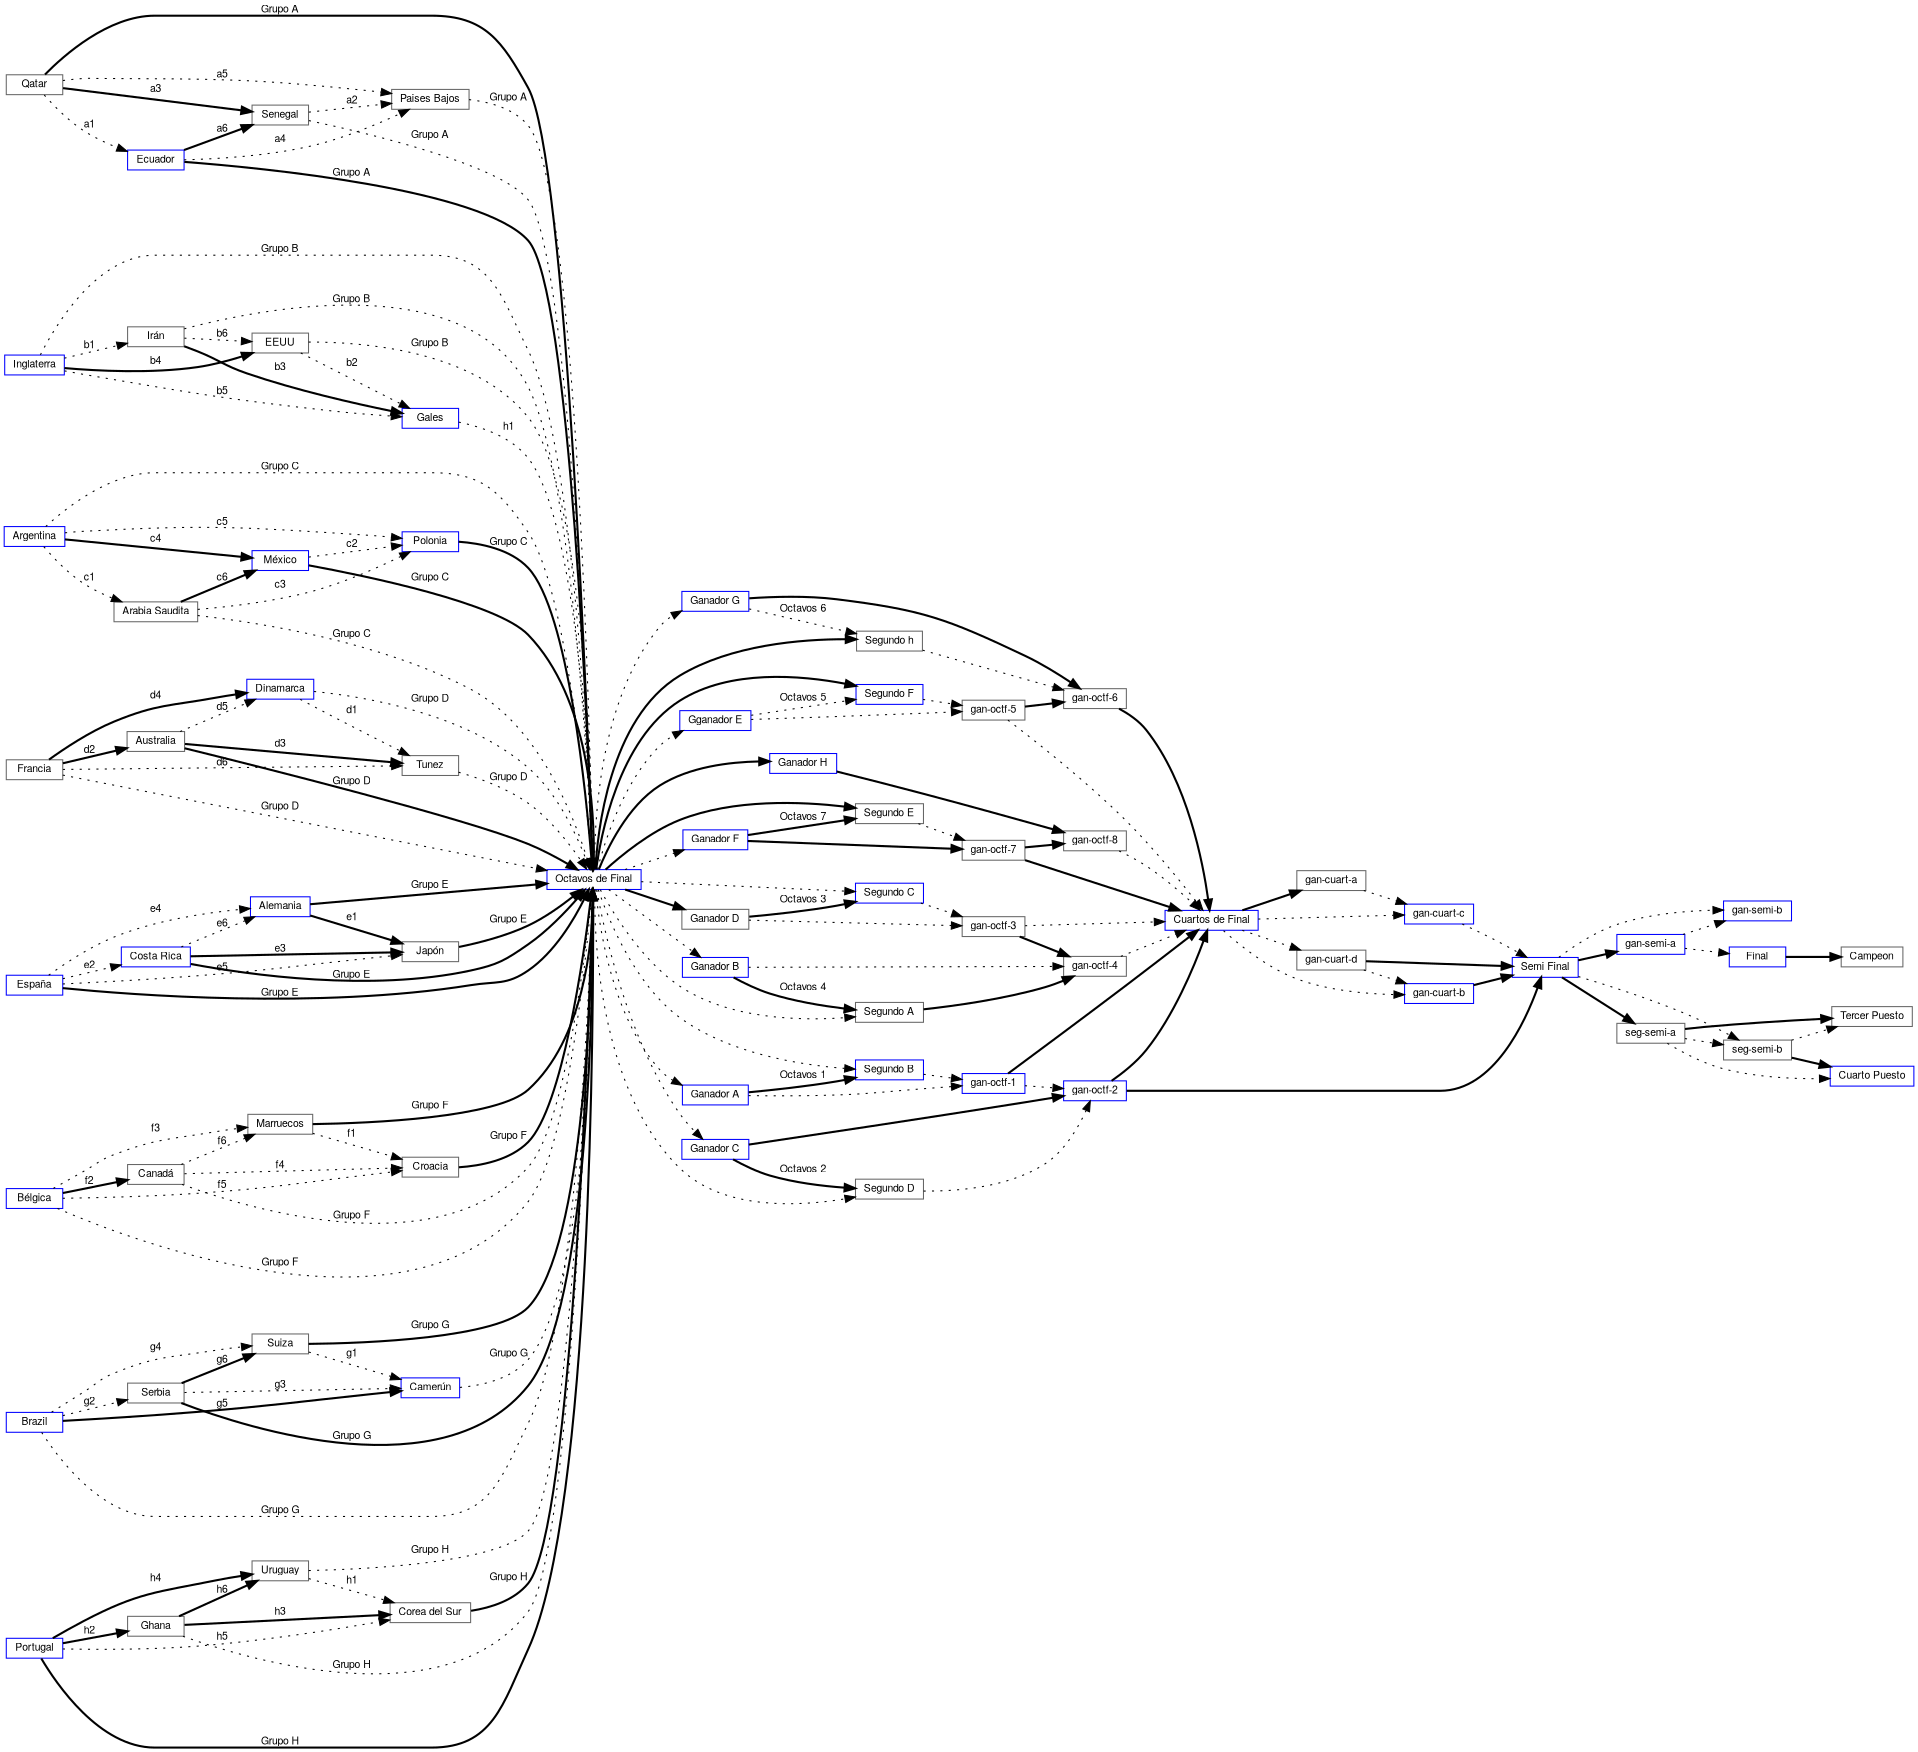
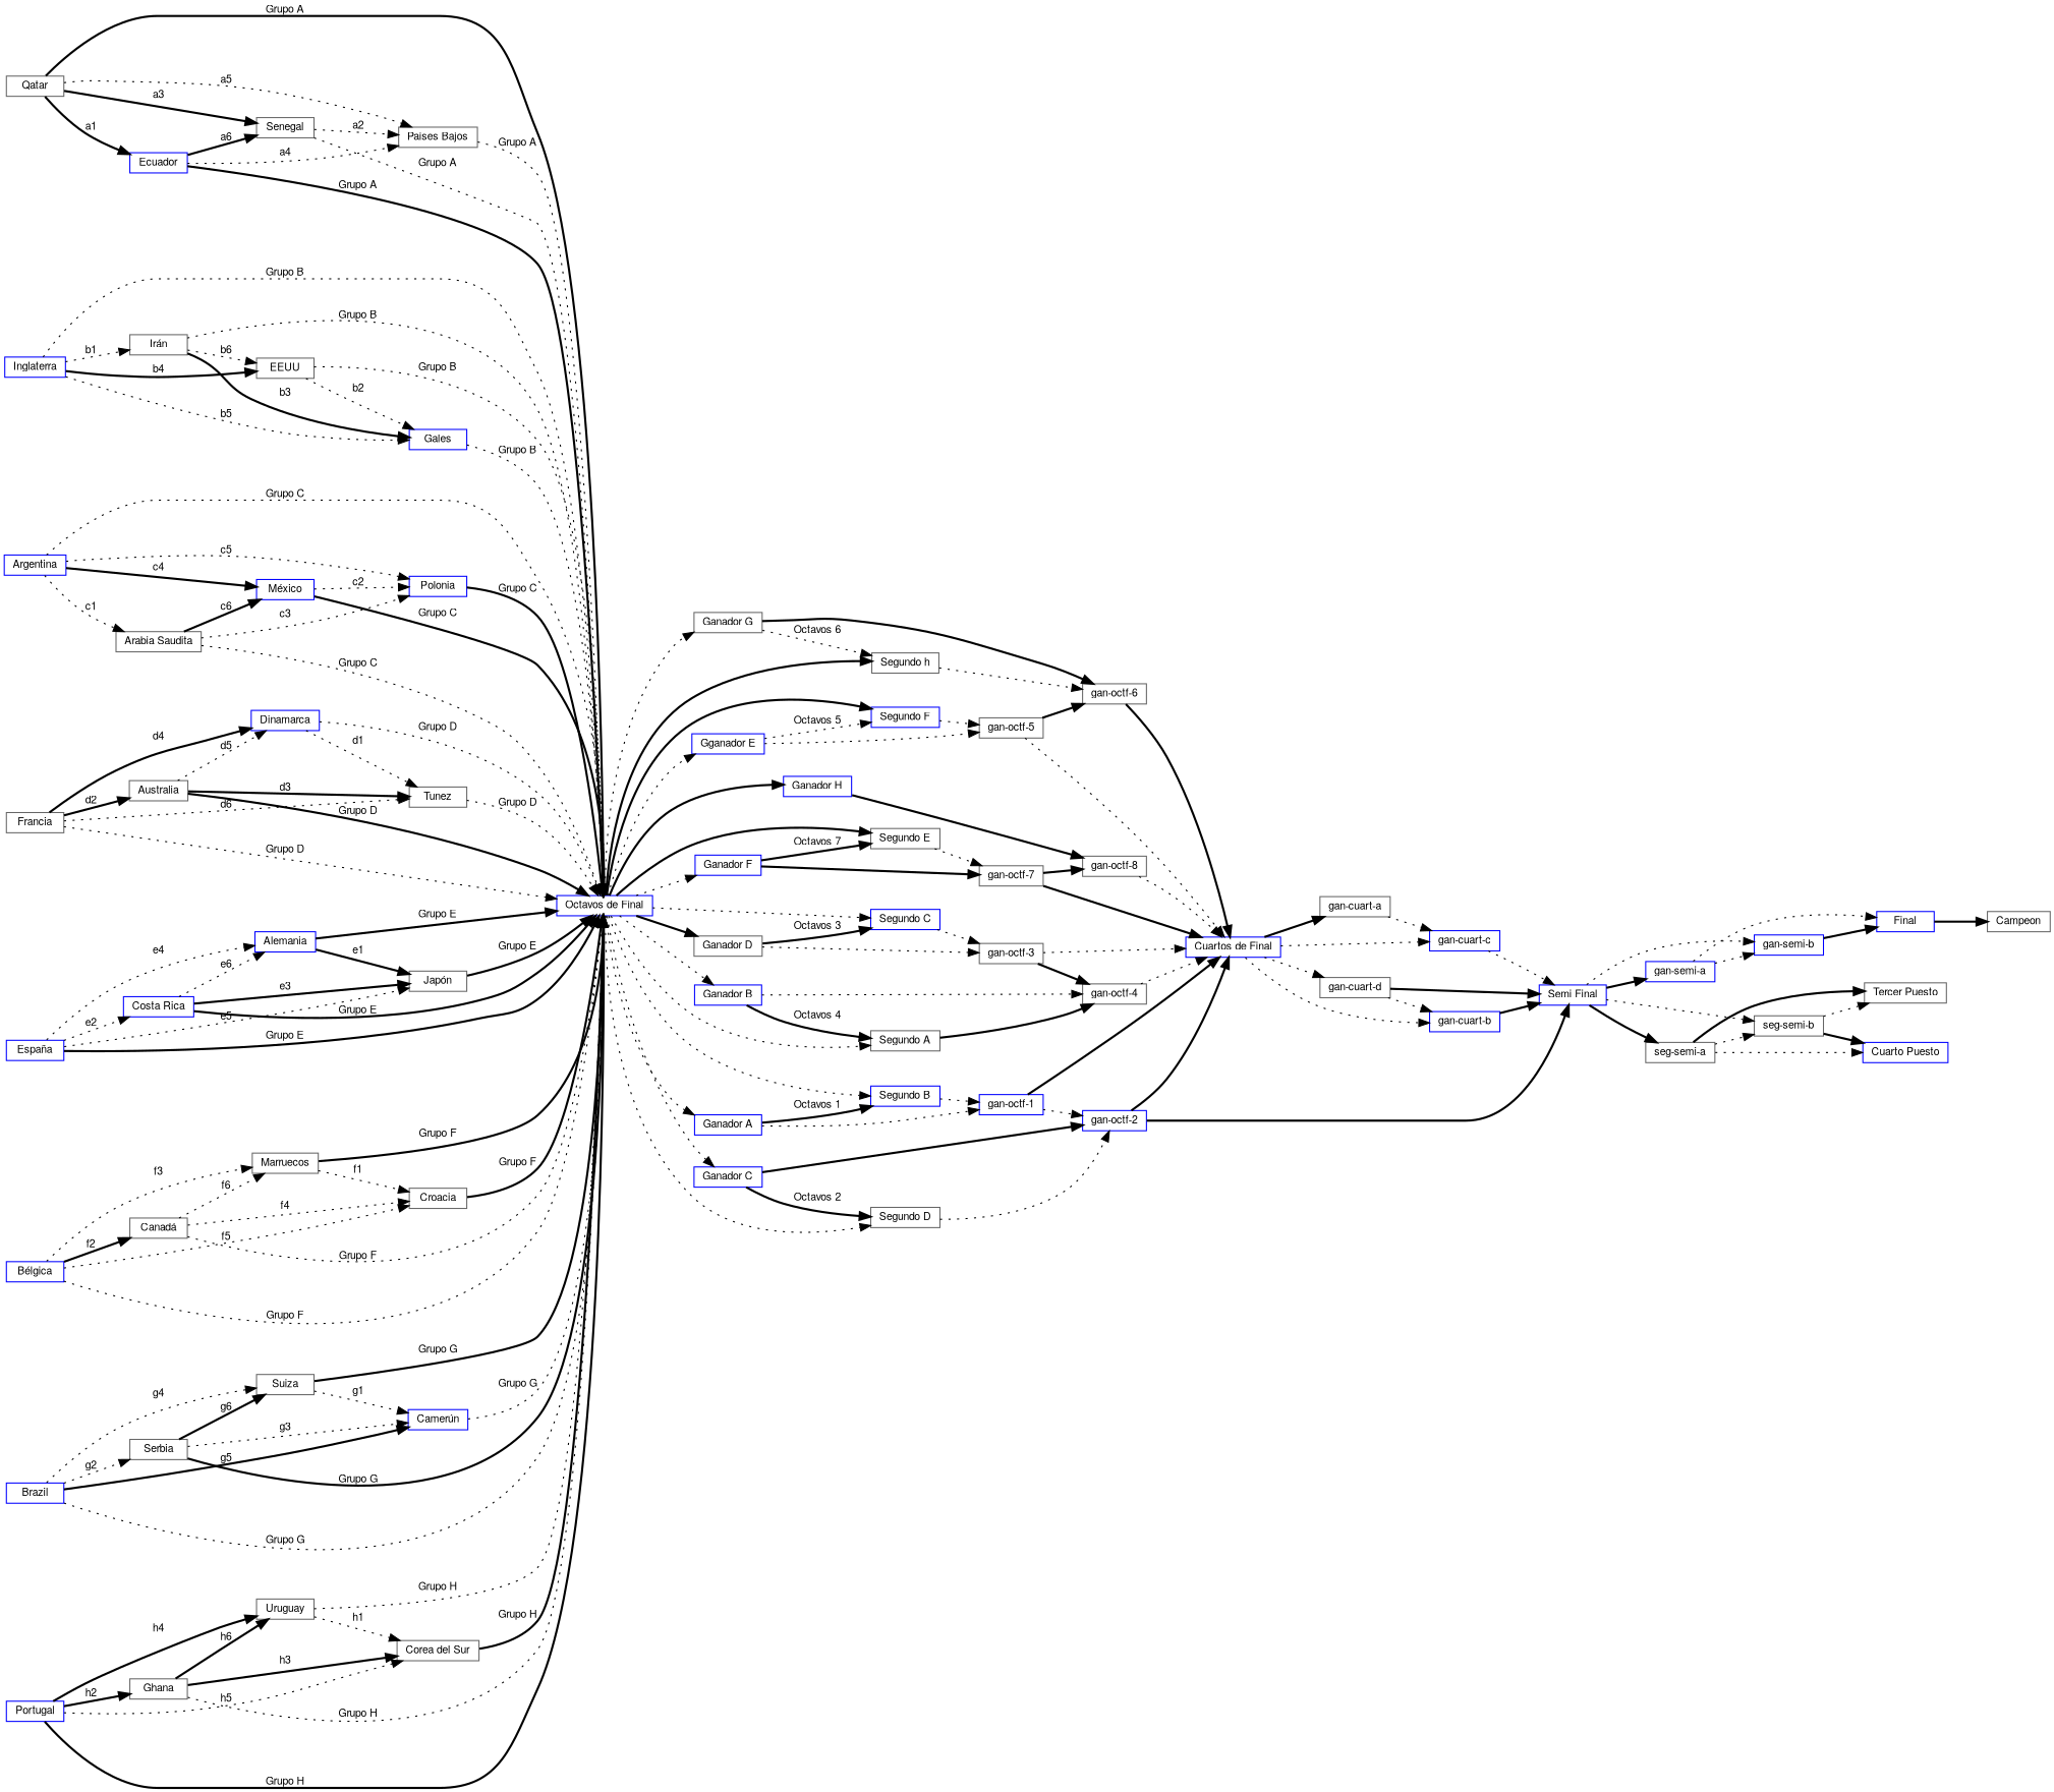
  digraph {
    fontname="Helvetica,Arial,sans-serif"
    rankdir=LR
    node [color=gray40 fontname="Helvetica,Arial,sans-serif" fontsize=10 shape=box]
    edge [fontname="Helvetica,Arial,sans-serif" fontsize=10 style=dotted]
    n1 [height=0.25 label=Campeon]
    n2 [color=blue height=0.25 label=Final]
    n3 [height=0.25 label="Tercer Puesto"]
    n4 [color=blue height=0.25 label="Cuarto Puesto"]
    n5 [color=blue height=0.25 label="Semi Final"]
    "gan-semi-a" [color=blue height=0.25]
    "gan-semi-b" [color=blue height=0.25]
    "seg-semi-a" [height=0.25]
    "seg-semi-b" [height=0.25]
    n10 [color=blue height=0.25 label="Cuartos de Final"]
    "gan-cuart-a" [height=0.25]
    "gan-cuart-b" [color=blue height=0.25]
    "gan-cuart-c" [color=blue height=0.25]
    "gan-cuart-d" [height=0.25]
    n15 [color=blue height=0.25 label="Octavos de Final"]
    n16 [color=blue height=0.25 label="Ganador A"]
    n17 [color=blue height=0.25 label="Ganador B"]
    n18 [color=blue height=0.25 label="Ganador C"]
    n19 [height=0.25 label="Ganador D"]
    n20 [color=blue height=0.25 label="Gganador E"]
    n21 [color=blue height=0.25 label="Ganador F"]
-   n22 [color=blue height=0.25 label="Ganador G"]
+   n22 [height=0.25 label="Ganador G"]
    n23 [color=blue height=0.25 label="Ganador H"]
    n24 [height=0.25 label="Segundo A"]
    n25 [color=blue height=0.25 label="Segundo B"]
    n26 [color=blue height=0.25 label="Segundo C"]
    n27 [height=0.25 label="Segundo D"]
    n28 [height=0.25 label="Segundo E"]
    n29 [color=blue height=0.25 label="Segundo F"]
    n30 [height=0.25 label="Segundo h"]
    "gan-octf-1" [color=blue height=0.25]
    "gan-octf-4" [height=0.25]
    "gan-octf-2" [color=blue height=0.25]
    "gan-octf-3" [height=0.25]
    "gan-octf-5" [height=0.25]
    "gan-octf-7" [height=0.25]
    "gan-octf-6" [height=0.25]
    "gan-octf-8" [height=0.25]
    n39 [height=0.25 label=Qatar]
    n40 [height=0.25 label=Senegal]
    n41 [color=blue height=0.25 label=Ecuador]
    n42 [height=0.25 label="Paises Bajos"]
    n43 [color=blue height=0.25 label=Inglaterra]
    n44 [height=0.25 label="Irán"]
    n45 [height=0.25 label=EEUU]
    n46 [color=blue height=0.25 label=Gales]
    n47 [color=blue height=0.25 label=Argentina]
    n48 [color=blue height=0.25 label="México"]
    n49 [height=0.25 label="Arabia Saudita"]
    n50 [color=blue height=0.25 label=Polonia]
    n51 [color=blue height=0.25 label=Dinamarca]
    n52 [height=0.25 label=Tunez]
    n53 [height=0.25 label=Francia]
    n54 [height=0.25 label=Australia]
    n55 [color=blue height=0.25 label=Alemania]
    n56 [height=0.25 label="Japón"]
    n57 [color=blue height=0.25 label="España"]
    n58 [color=blue height=0.25 label="Costa Rica"]
    n59 [height=0.25 label=Marruecos]
    n60 [height=0.25 label=Croacia]
    n61 [color=blue height=0.25 label="Bélgica"]
    n62 [height=0.25 label="Canadá"]
    n63 [height=0.25 label=Suiza]
    n64 [color=blue height=0.25 label="Camerún"]
    n65 [color=blue height=0.25 label=Brazil]
    n66 [height=0.25 label=Serbia]
    n67 [height=0.25 label=Uruguay]
    n68 [height=0.25 label="Corea del Sur"]
    n69 [color=blue height=0.25 label=Portugal]
    n70 [height=0.25 label=Ghana]
    n2 -> n1 [style=bold]
    n5 -> "gan-semi-a" [style=bold]
    n5 -> "gan-semi-b"
    n5 -> "seg-semi-a" [style=bold]
    n5 -> "seg-semi-b"
    "gan-semi-a" -> n2
    "gan-semi-a" -> "gan-semi-b"
+   "gan-semi-b" -> n2 [style=bold]
    "seg-semi-a" -> n3 [style=bold]
    "seg-semi-a" -> n4
    "seg-semi-a" -> "seg-semi-b"
    "seg-semi-b" -> n3
    "seg-semi-b" -> n4 [style=bold]
    n10 -> "gan-cuart-a" [style=bold]
    n10 -> "gan-cuart-b"
    n10 -> "gan-cuart-c"
    n10 -> "gan-cuart-d"
    "gan-cuart-a" -> "gan-cuart-c"
    "gan-cuart-b" -> n5 [style=bold]
    "gan-cuart-c" -> n5
    "gan-cuart-d" -> n5 [style=bold]
    "gan-cuart-d" -> "gan-cuart-b"
    n15 -> n16
    n15 -> n17
    n15 -> n18
    n15 -> n19 [style=bold]
    n15 -> n20
    n15 -> n21
    n15 -> n22
    n15 -> n23 [style=bold]
    n15 -> n24
    n15 -> n25
    n15 -> n26
    n15 -> n27
    n15 -> n28 [style=bold]
    n15 -> n29 [style=bold]
    n15 -> n30 [style=bold]
    n16 -> n25 [label="Octavos 1" style=bold]
    n16 -> "gan-octf-1"
    n17 -> n24 [label="Octavos 4" style=bold]
    n17 -> "gan-octf-4"
    n18 -> n27 [label="Octavos 2" style=bold]
    n18 -> "gan-octf-2" [style=bold]
    n19 -> n26 [label="Octavos 3" style=bold]
    n19 -> "gan-octf-3"
    n20 -> n29 [label="Octavos 5"]
    n20 -> "gan-octf-5"
    n21 -> n28 [label="Octavos 7" style=bold]
    n21 -> "gan-octf-7" [style=bold]
    n22 -> n30 [label="Octavos 6"]
    n22 -> "gan-octf-6" [style=bold]
    n23 -> "gan-octf-8" [style=bold]
    n24 -> "gan-octf-4" [style=bold]
    n25 -> "gan-octf-1"
    n26 -> "gan-octf-3"
    n27 -> "gan-octf-2"
    n28 -> "gan-octf-7"
    n29 -> "gan-octf-5"
    n30 -> "gan-octf-6"
    "gan-octf-1" -> n10 [style=bold]
    "gan-octf-1" -> "gan-octf-2"
    "gan-octf-4" -> n10
    "gan-octf-2" -> n5 [style=bold]
    "gan-octf-2" -> n10 [style=bold]
    "gan-octf-3" -> n10
    "gan-octf-3" -> "gan-octf-4" [style=bold]
    "gan-octf-5" -> n10
    "gan-octf-5" -> "gan-octf-6" [style=bold]
    "gan-octf-7" -> n10 [style=bold]
    "gan-octf-7" -> "gan-octf-8" [style=bold]
    "gan-octf-6" -> n10 [style=bold]
    "gan-octf-8" -> n10
    n39 -> n15 [label="Grupo A" style=bold]
    n39 -> n40 [label=a3 style=bold]
-   n39 -> n41 [label=a1]
+   n39 -> n41 [label=a1 style=bold]
    n39 -> n42 [label=a5]
    n40 -> n15 [label="Grupo A"]
    n40 -> n42 [label=a2]
    n41 -> n15 [label="Grupo A" style=bold]
    n41 -> n40 [label=a6 style=bold]
    n41 -> n42 [label=a4]
    n42 -> n15 [label="Grupo A"]
    n43 -> n15 [label="Grupo B"]
    n43 -> n44 [label=b1]
    n43 -> n45 [label=b4 style=bold]
    n43 -> n46 [label=b5]
    n44 -> n15 [label="Grupo B"]
    n44 -> n45 [label=b6]
    n44 -> n46 [label=b3 style=bold]
    n45 -> n15 [label="Grupo B"]
    n45 -> n46 [label=b2]
-   n46 -> n15 [label=h1]
+   n46 -> n15 [label="Grupo B"]
    n47 -> n15 [label="Grupo C"]
    n47 -> n48 [label=c4 style=bold]
    n47 -> n49 [label=c1]
    n47 -> n50 [label=c5]
    n48 -> n15 [label="Grupo C" style=bold]
    n48 -> n50 [label=c2]
    n49 -> n15 [label="Grupo C"]
    n49 -> n48 [label=c6 style=bold]
    n49 -> n50 [label=c3]
    n50 -> n15 [label="Grupo C" style=bold]
    n51 -> n15 [label="Grupo D"]
    n51 -> n52 [label=d1]
    n52 -> n15 [label="Grupo D"]
    n53 -> n15 [label="Grupo D"]
    n53 -> n51 [label=d4 style=bold]
    n53 -> n52 [label=d6]
    n53 -> n54 [label=d2 style=bold]
    n54 -> n15 [label="Grupo D" style=bold]
    n54 -> n51 [label=d5]
    n54 -> n52 [label=d3 style=bold]
    n55 -> n15 [label="Grupo E" style=bold]
    n55 -> n56 [label=e1 style=bold]
    n56 -> n15 [label="Grupo E" style=bold]
    n57 -> n15 [label="Grupo E" style=bold]
    n57 -> n55 [label=e4]
    n57 -> n56 [label=e5]
    n57 -> n58 [label=e2]
    n58 -> n15 [label="Grupo E" style=bold]
    n58 -> n55 [label=e6]
    n58 -> n56 [label=e3 style=bold]
    n59 -> n15 [label="Grupo F" style=bold]
    n59 -> n60 [label=f1]
    n60 -> n15 [label="Grupo F" style=bold]
    n61 -> n15 [label="Grupo F"]
    n61 -> n59 [label=f3]
    n61 -> n60 [label=f5]
    n61 -> n62 [label=f2 style=bold]
    n62 -> n15 [label="Grupo F"]
    n62 -> n59 [label=f6]
    n62 -> n60 [label=f4]
    n63 -> n15 [label="Grupo G" style=bold]
    n63 -> n64 [label=g1]
    n64 -> n15 [label="Grupo G"]
    n65 -> n15 [label="Grupo G"]
    n65 -> n63 [label=g4]
    n65 -> n64 [label=g5 style=bold]
    n65 -> n66 [label=g2]
    n66 -> n15 [label="Grupo G" style=bold]
    n66 -> n63 [label=g6 style=bold]
    n66 -> n64 [label=g3]
    n67 -> n15 [label="Grupo H"]
    n67 -> n68 [label=h1]
    n68 -> n15 [label="Grupo H" style=bold]
    n69 -> n15 [label="Grupo H" style=bold]
    n69 -> n67 [label=h4 style=bold]
    n69 -> n68 [label=h5]
    n69 -> n70 [label=h2 style=bold]
    n70 -> n15 [label="Grupo H"]
    n70 -> n67 [label=h6 style=bold]
    n70 -> n68 [label=h3 style=bold]
  }
